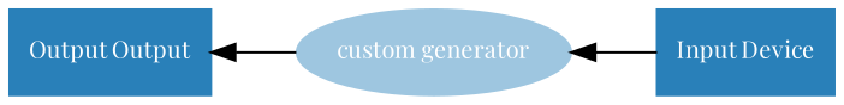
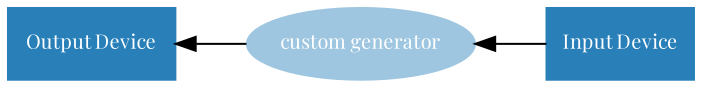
  digraph {
    rankdir=RL
    fontname="Playfair Display"
    node [color="#2980b9" fontcolor="#ffffff" fontname="Playfair Display" fontsize=10 shape=rect style=filled]
    edge [arrowhead=normal style=solid fontname="Playfair Display"]
-   n1 [label="Output Output"]
+   n1 [label="Output Device"]
    n2 [label="Input Device"]
    n3 [color="#9ec6e0" label="custom generator" shape=oval]
    n2 -> n3
    n3 -> n1
  }
